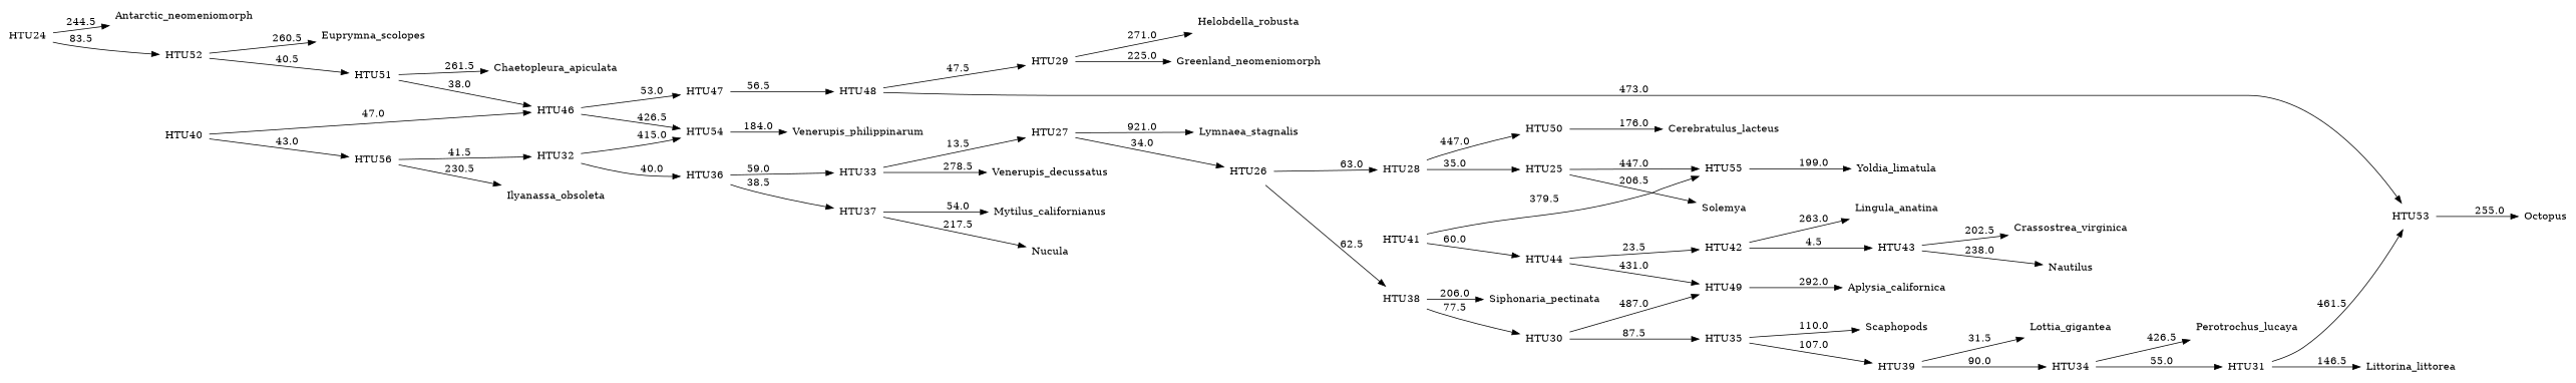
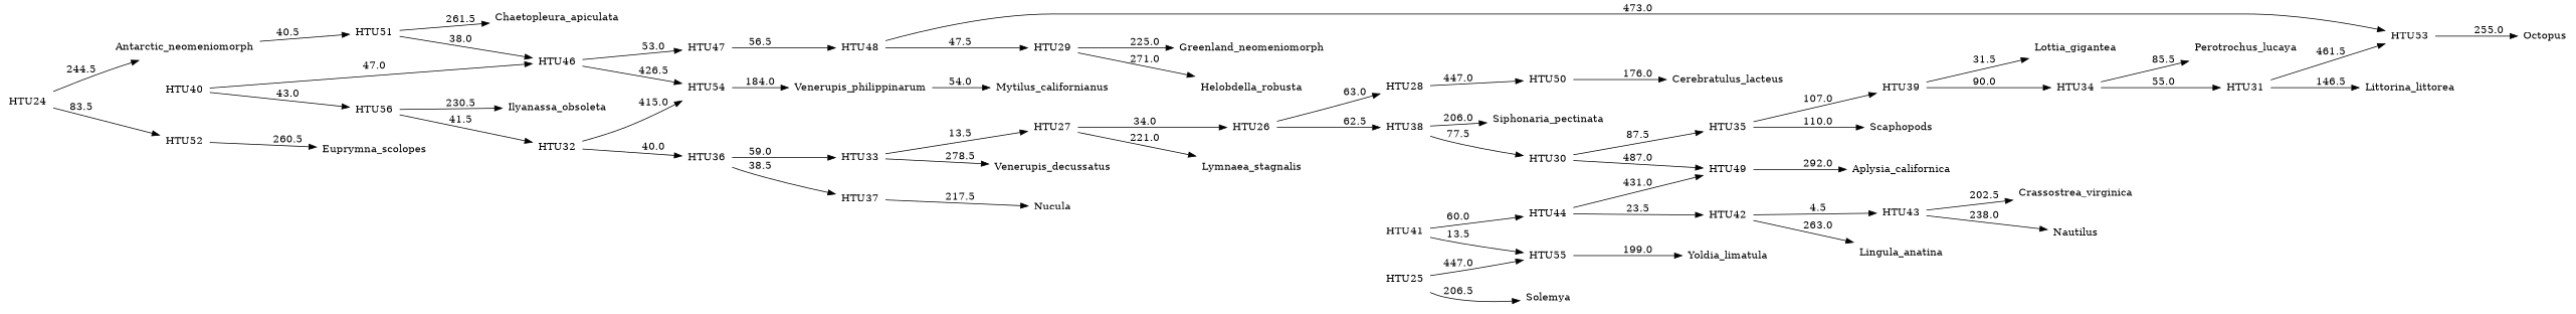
  digraph {
    rankdir=LR
    node [shape=none]
    n1 [label=Antarctic_neomeniomorph]
    n2 [label=Aplysia_californica]
    n3 [label=Cerebratulus_lacteus]
    n4 [label=Chaetopleura_apiculata]
    n5 [label=Crassostrea_virginica]
    n6 [label=Euprymna_scolopes]
    n7 [label=Greenland_neomeniomorph]
    n8 [label=Helobdella_robusta]
    n9 [label=Ilyanassa_obsoleta]
    n10 [label=Lingula_anatina]
    n11 [label=Littorina_littorea]
    n12 [label=Lottia_gigantea]
    n13 [label=Lymnaea_stagnalis]
    n14 [label=Mytilus_californianus]
    n15 [label=Nautilus]
    n16 [label=Nucula]
    n17 [label=Octopus]
    n18 [label=Perotrochus_lucaya]
    n19 [label=Scaphopods]
    n20 [label=Siphonaria_pectinata]
    n21 [label=Solemya]
    n22 [label=Venerupis_decussatus]
    n23 [label=Venerupis_philippinarum]
    n24 [label=Yoldia_limatula]
    n25 [label=HTU24]
    n26 [label=HTU52]
    n27 [label=HTU51]
    n28 [label=HTU25]
    n29 [label=HTU55]
    n30 [label=HTU26]
    n31 [label=HTU28]
    n32 [label=HTU38]
    n33 [label=HTU50]
    n34 [label=HTU30]
    n35 [label=HTU27]
    n36 [label=HTU29]
    n37 [label=HTU35]
    n38 [label=HTU49]
    n39 [label=HTU39]
    n40 [label=HTU31]
    n41 [label=HTU53]
    n42 [label=HTU32]
    n43 [label=HTU36]
    n44 [label=HTU54]
    n45 [label=HTU33]
    n46 [label=HTU37]
    n47 [label=HTU34]
    n48 [label=HTU40]
    n49 [label=HTU46]
    n50 [label=HTU56]
    n51 [label=HTU47]
    n52 [label=HTU41]
    n53 [label=HTU44]
    n54 [label=HTU42]
    n55 [label=HTU43]
    n56 [label=HTU48]
    n25 -> n1 [label=244.5]
    n25 -> n26 [label=83.5]
    n26 -> n6 [label=260.5]
-   n26 -> n27 [label=40.5]
+   n1 -> n27 [label=40.5]
    n27 -> n4 [label=261.5]
    n27 -> n49 [label=38.0]
    n28 -> n21 [label=206.5]
    n28 -> n29 [label=447.0]
    n29 -> n24 [label=199.0]
    n30 -> n31 [label=63.0]
    n30 -> n32 [label=62.5]
-   n31 -> n28 [label=35.0]
    n31 -> n33 [label=447.0]
    n32 -> n20 [label=206.0]
    n32 -> n34 [label=77.5]
    n33 -> n3 [label=176.0]
    n34 -> n37 [label=87.5]
    n34 -> n38 [label=487.0]
-   n35 -> n13 [label=921.0]
+   n35 -> n13 [label=221.0]
    n35 -> n30 [label=34.0]
    n36 -> n7 [label=225.0]
    n36 -> n8 [label=271.0]
    n37 -> n19 [label=110.0]
    n37 -> n39 [label=107.0]
    n38 -> n2 [label=292.0]
    n39 -> n12 [label=31.5]
    n39 -> n47 [label=90.0]
    n40 -> n11 [label=146.5]
    n40 -> n41 [label=461.5]
    n41 -> n17 [label=255.0]
    n42 -> n43 [label=40.0]
    n42 -> n44 [label=415.0]
    n43 -> n45 [label=59.0]
    n43 -> n46 [label=38.5]
    n44 -> n23 [label=184.0]
    n45 -> n22 [label=278.5]
    n45 -> n35 [label=13.5]
-   n46 -> n14 [label=54.0]
+   n23 -> n14 [label=54.0]
    n46 -> n16 [label=217.5]
-   n47 -> n18 [label=426.5]
+   n47 -> n18 [label=85.5]
    n47 -> n40 [label=55.0]
    n48 -> n49 [label=47.0]
    n48 -> n50 [label=43.0]
    n49 -> n44 [label=426.5]
    n49 -> n51 [label=53.0]
    n50 -> n9 [label=230.5]
    n50 -> n42 [label=41.5]
    n51 -> n56 [label=56.5]
-   n52 -> n29 [label=379.5]
+   n52 -> n29 [label=13.5]
    n52 -> n53 [label=60.0]
    n53 -> n38 [label=431.0]
    n53 -> n54 [label=23.5]
    n54 -> n10 [label=263.0]
    n54 -> n55 [label=4.5]
    n55 -> n5 [label=202.5]
    n55 -> n15 [label=238.0]
    n56 -> n36 [label=47.5]
    n56 -> n41 [label=473.0]
  }
